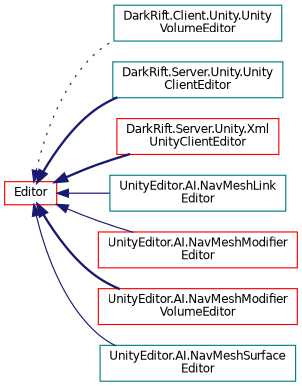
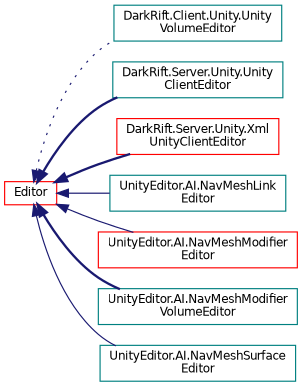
  digraph {
    rankdir=LR
    node [color=red fillcolor=white fontname=Helvetica fontsize=10 shape=record style=filled]
    edge [color=midnightblue dir=back fontname=Helvetica fontsize=10 labelfontname=Helvetica labelfontsize=10 style=bold]
    n1 [height=0.2 label=Editor width=0.4]
    n2 [color=teal height=0.2 label="DarkRift.Client.Unity.Unity\lVolumeEditor" width=0.4]
    n3 [color=teal height=0.2 label="DarkRift.Server.Unity.Unity\lClientEditor" width=0.4]
    n4 [height=0.2 label="DarkRift.Server.Unity.Xml\lUnityClientEditor" width=0.4]
    n5 [color=teal height=0.2 label="UnityEditor.AI.NavMeshLink\lEditor" width=0.4]
    n6 [height=0.2 label="UnityEditor.AI.NavMeshModifier\lEditor" width=0.4]
-   n7 [height=0.2 label="UnityEditor.AI.NavMeshModifier\lVolumeEditor" width=0.4]
+   n7 [color=teal height=0.2 label="UnityEditor.AI.NavMeshModifier\lVolumeEditor" width=0.4]
    n8 [color=teal height=0.2 label="UnityEditor.AI.NavMeshSurface\lEditor" width=0.4]
    n1 -> n2 [style=dotted]
    n1 -> n3
    n1 -> n4
    n1 -> n5 [style=solid]
    n1 -> n6 [style=solid]
    n1 -> n7
    n1 -> n8 [style=solid]
  }
